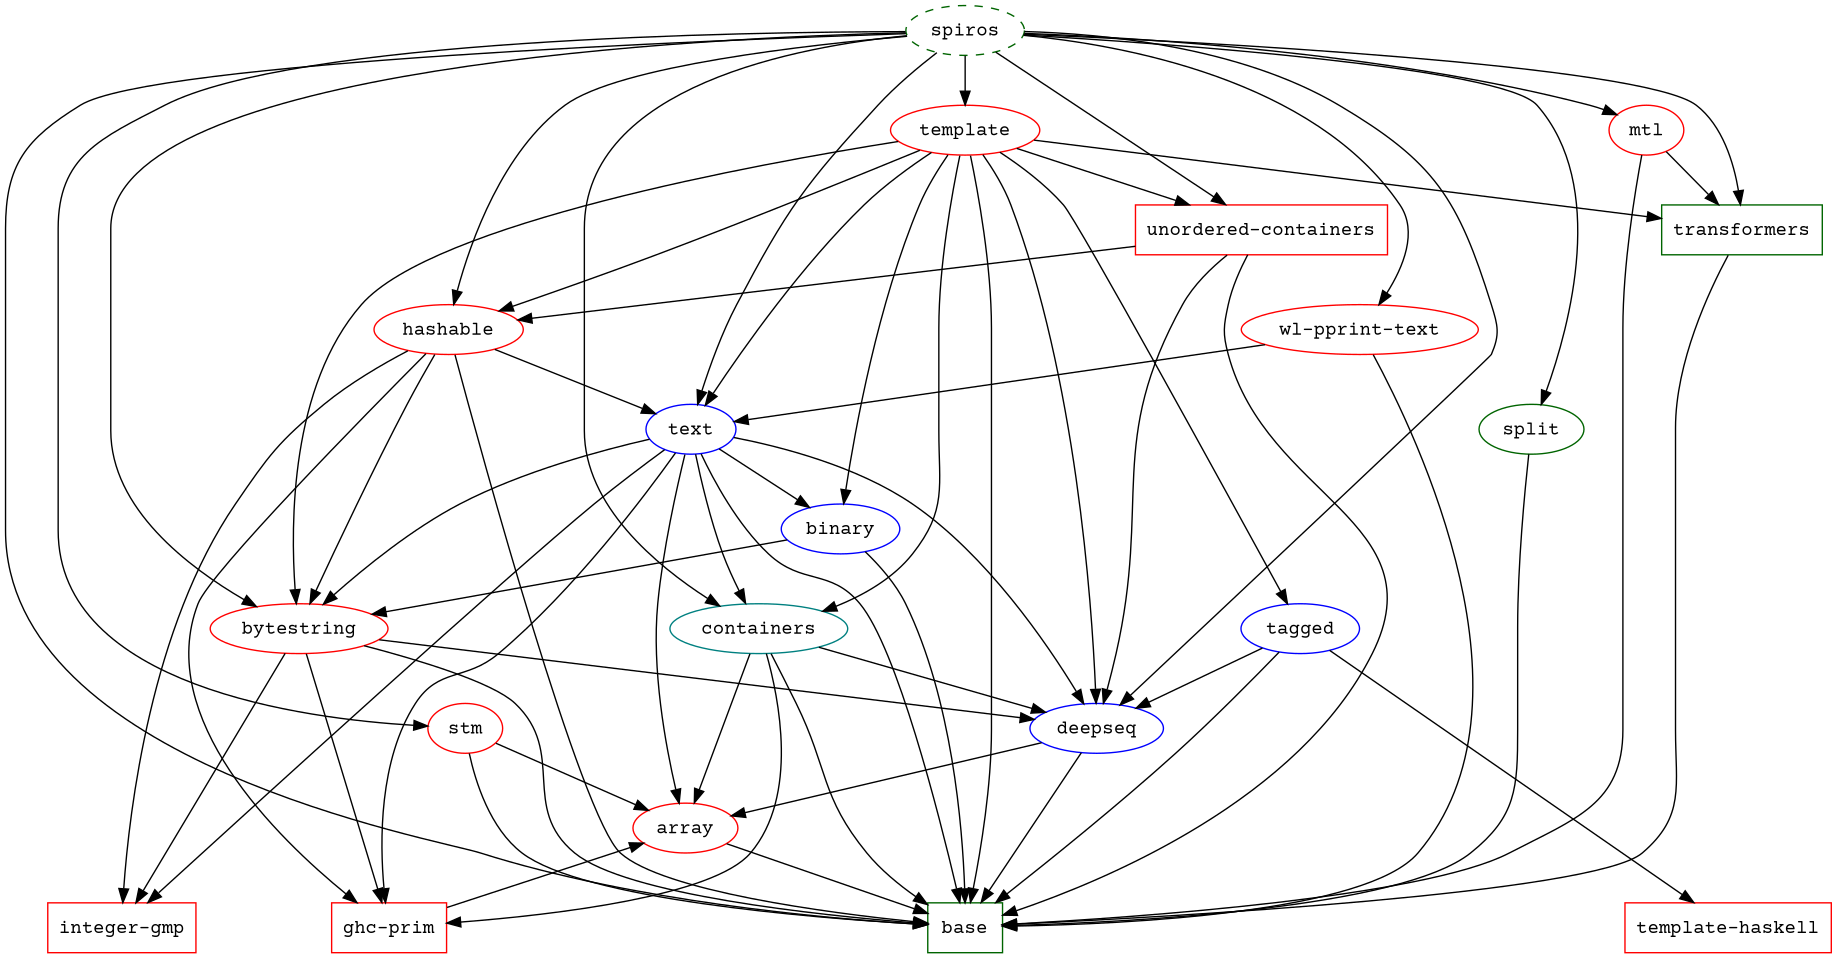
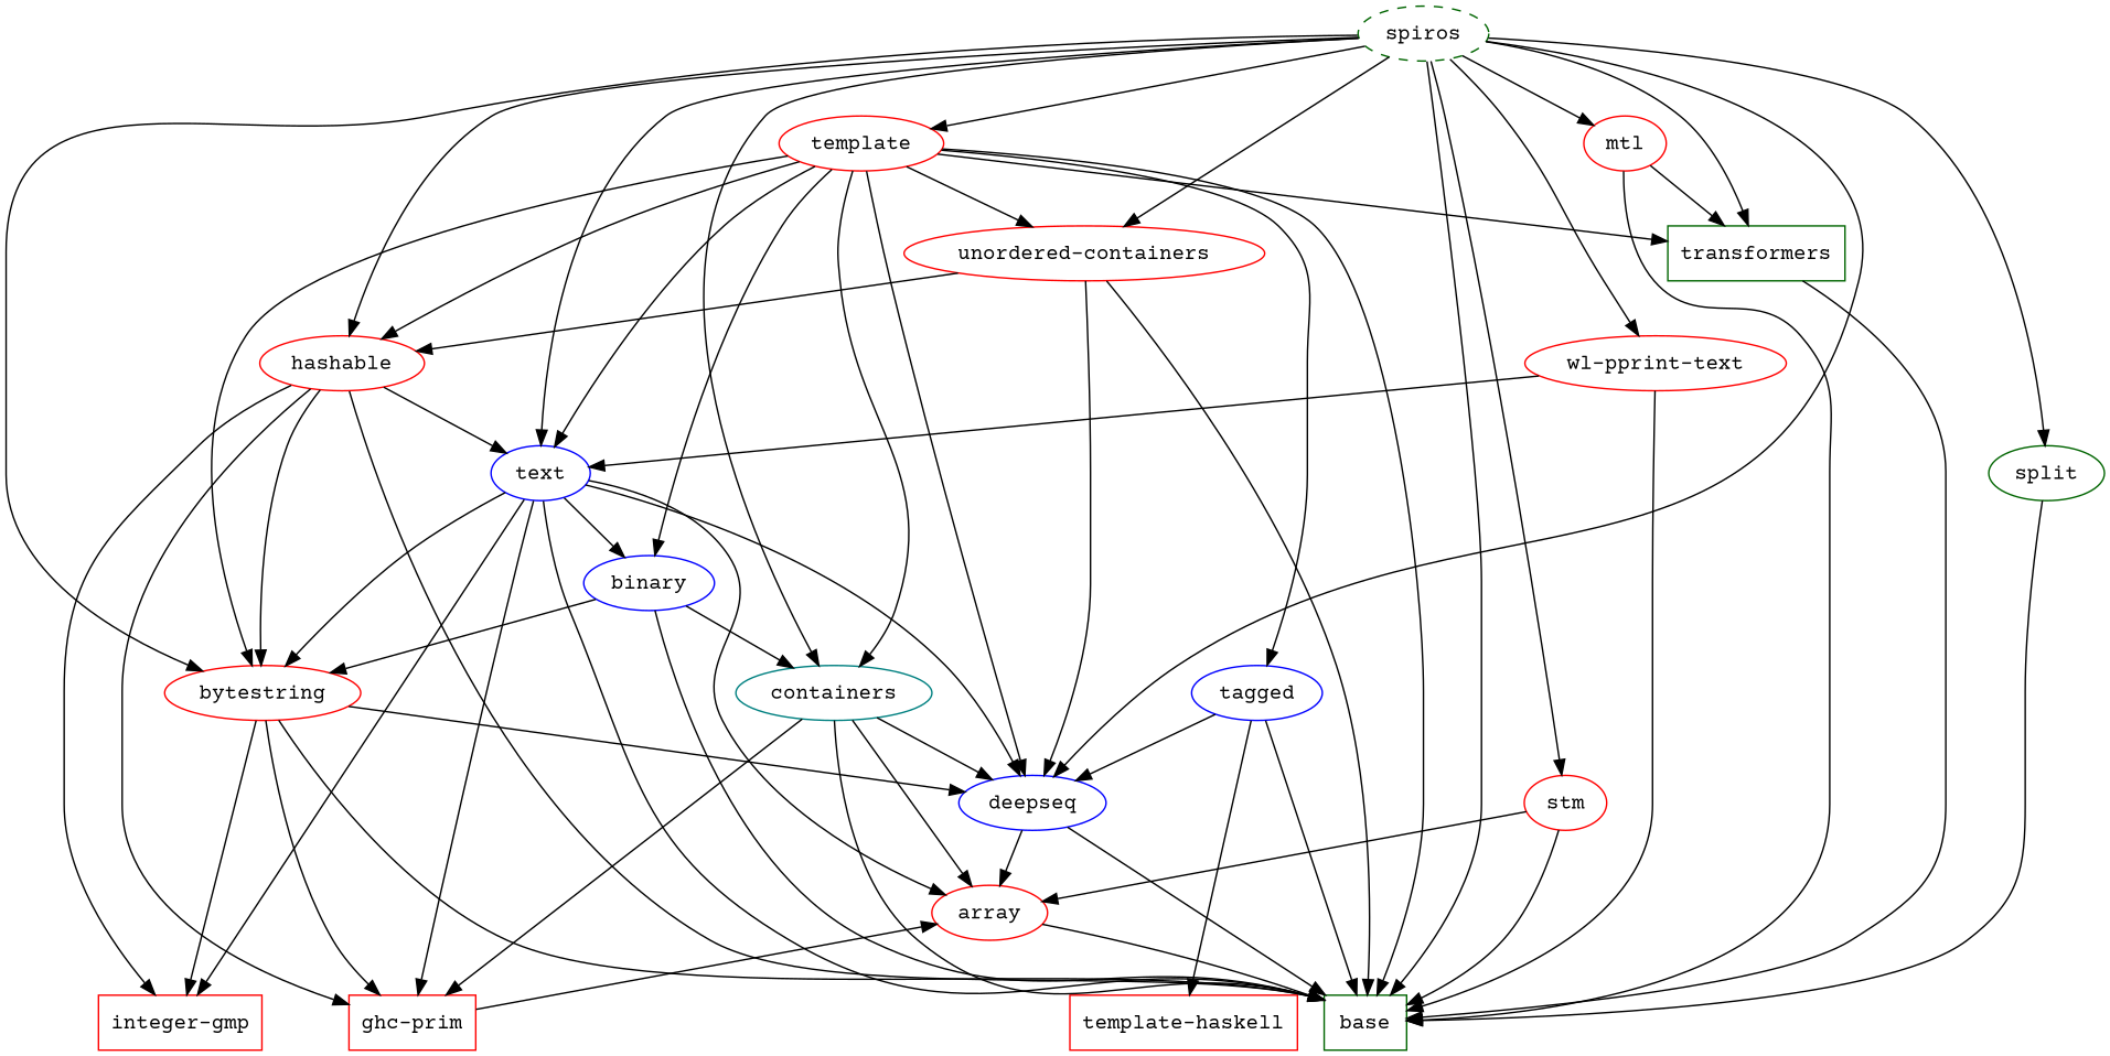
  strict digraph {
    fontname="Courier Prime"
    node [color=red fontname="Courier Prime"]
    edge [fontname="Courier Prime"]
    base [color=darkgreen shape=box]
    "ghc-prim" [shape=box]
    "integer-gmp" [shape=box]
    "template-haskell" [shape=box]
    array
    spiros [color=darkgreen style=dashed]
    bytestring
    containers [color=teal]
    deepseq [color=blue]
    hashable
    text [color=blue]
    mtl
    transformers [color=darkgreen shape=box]
    n14 [label=template]
-   "unordered-containers" [shape=box]
+   "unordered-containers"
    split [color=darkgreen]
    stm
    "wl-pprint-text"
    binary [color=blue]
    tagged [color=blue]
    subgraph sub_1 {
      rank=max
      base
    }
    subgraph sub_2 {
      rank=max
      "ghc-prim"
    }
    subgraph sub_3 {
      rank=max
      "integer-gmp"
    }
    subgraph sub_4 {
      rank=max
      "template-haskell"
    }
    "ghc-prim" -> array
    array -> base
    spiros -> base
    spiros -> bytestring
    spiros -> containers
    spiros -> deepseq
    spiros -> hashable
    spiros -> text
    spiros -> mtl
    spiros -> transformers
    spiros -> n14
    spiros -> "unordered-containers"
    spiros -> split
    spiros -> stm
    spiros -> "wl-pprint-text"
    bytestring -> base
    bytestring -> "ghc-prim"
    bytestring -> "integer-gmp"
    bytestring -> deepseq
    containers -> base
    containers -> "ghc-prim"
    containers -> array
    containers -> deepseq
    deepseq -> base
    deepseq -> array
    hashable -> base
    hashable -> "ghc-prim"
    hashable -> "integer-gmp"
    hashable -> bytestring
    hashable -> text
    text -> base
    text -> "ghc-prim"
    text -> "integer-gmp"
    text -> array
    text -> bytestring
    text -> deepseq
    text -> binary
    mtl -> base
    mtl -> transformers
    transformers -> base
    n14 -> base
    n14 -> bytestring
    n14 -> containers
    n14 -> deepseq
    n14 -> hashable
    n14 -> text
    n14 -> transformers
    n14 -> "unordered-containers"
    n14 -> binary
    n14 -> tagged
    "unordered-containers" -> base
    "unordered-containers" -> deepseq
    "unordered-containers" -> hashable
    split -> base
    stm -> base
    stm -> array
    "wl-pprint-text" -> base
    "wl-pprint-text" -> text
    binary -> base
    binary -> bytestring
-   text -> containers
+   binary -> containers
    tagged -> base
    tagged -> "template-haskell"
    tagged -> deepseq
  }
